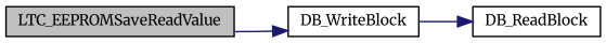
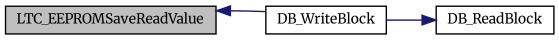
  digraph {
    fontname=Merriweather
    rankdir=LR
    node [color=black fillcolor=white fontname=Merriweather fontsize=10 shape=record style=filled]
    edge [color=midnightblue fontname=Merriweather fontsize=10 labelfontname=Helvetica labelfontsize=10 style=solid]
    n1 [fillcolor=grey75 fontcolor=black height=0.2 label=LTC_EEPROMSaveReadValue width=0.4]
    n2 [height=0.2 label=DB_WriteBlock width=0.4]
    n3 [height=0.2 label=DB_ReadBlock width=0.4]
-   n1 -> n2
+   n2 -> n1
    n2 -> n3
  }
